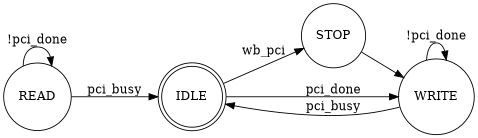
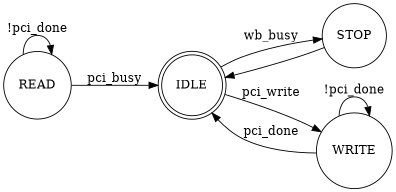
  digraph {
    rankdir=LR
    node [shape=circle]
    IDLE [shape=doublecircle]
    STOP
    WRITE
    READ
-   IDLE -> STOP [label=wb_pci]
-   IDLE -> WRITE [label=pci_done]
-   STOP -> WRITE
-   WRITE -> IDLE [label=pci_busy]
+   IDLE -> STOP [label=wb_busy]
+   IDLE -> WRITE [label=pci_write]
+   STOP -> IDLE
+   WRITE -> IDLE [label=pci_done]
    WRITE -> WRITE [label="!pci_done"]
    READ -> IDLE [label=pci_busy]
    READ -> READ [label="!pci_done"]
  }
